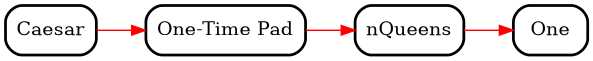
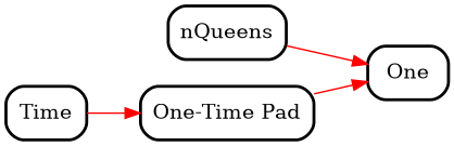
  digraph {
    rankdir=LR
    node [fillcolor=white penwidth=2 shape=box style="rounded,filled"]
    edge [color=red penwidth=1]
    n1 [label="One-Time Pad"]
-   Caesar
+   Caesar [label=Time]
    nQueens
    n4 [label=One]
-   n1 -> nQueens
+   n1 -> n4
    Caesar -> n1
    nQueens -> n4
  }
